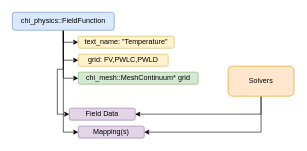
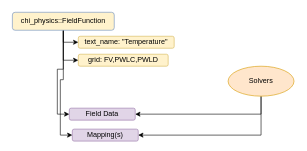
  <mxCell id="0" />
  <mxCell id="1" parent="0" />
  <mxCell id="2" style="edgeStyle=orthogonalEdgeStyle;rounded=0;orthogonalLoop=1;jettySize=auto;html=1;exitX=0.5;exitY=1;exitDx=0;exitDy=0;entryX=0;entryY=0.5;entryDx=0;entryDy=0;" edge="1" parent="1" source="7" target="8"><mxGeometry relative="1" as="geometry"><Array as="points"><mxPoint x="105" y="70" /></Array></mxGeometry></mxCell>
  <mxCell id="3" style="edgeStyle=orthogonalEdgeStyle;rounded=0;orthogonalLoop=1;jettySize=auto;html=1;exitX=0.5;exitY=1;exitDx=0;exitDy=0;entryX=0;entryY=0.5;entryDx=0;entryDy=0;" edge="1" parent="1" source="7" target="9"><mxGeometry relative="1" as="geometry" /></mxCell>
- <mxCell id="4" style="edgeStyle=orthogonalEdgeStyle;rounded=0;orthogonalLoop=1;jettySize=auto;html=1;exitX=0.5;exitY=1;exitDx=0;exitDy=0;entryX=0;entryY=0.5;entryDx=0;entryDy=0;" edge="1" parent="1" source="7" target="10"><mxGeometry relative="1" as="geometry" /></mxCell>
  <mxCell id="5" style="edgeStyle=orthogonalEdgeStyle;rounded=0;orthogonalLoop=1;jettySize=auto;html=1;exitX=0.5;exitY=1;exitDx=0;exitDy=0;entryX=0;entryY=0.5;entryDx=0;entryDy=0;" edge="1" parent="1" source="7" target="11"><mxGeometry relative="1" as="geometry" /></mxCell>
  <mxCell id="6" style="edgeStyle=orthogonalEdgeStyle;rounded=0;orthogonalLoop=1;jettySize=auto;html=1;exitX=0.5;exitY=1;exitDx=0;exitDy=0;entryX=0;entryY=0.5;entryDx=0;entryDy=0;" edge="1" parent="1" source="7" target="12"><mxGeometry relative="1" as="geometry" /></mxCell>
- <mxCell id="7" value="chi_physics::FieldFunction" style="rounded=1;whiteSpace=wrap;html=1;fillColor=#dae8fc;strokeColor=#6c8ebf;" vertex="1" parent="1"><mxGeometry x="20" y="20" width="170" height="30" as="geometry" /></mxCell>
+ <mxCell id="7" value="chi_physics::FieldFunction" style="rounded=1;whiteSpace=wrap;html=1;fillColor=#fff2cc;strokeColor=#6c8ebf;" vertex="1" parent="1"><mxGeometry x="20" y="20" width="170" height="30" as="geometry" /></mxCell>
  <mxCell id="8" value="text_name: &quot;Temperature&quot;" style="rounded=1;whiteSpace=wrap;html=1;fillColor=#fff2cc;strokeColor=#d6b656;" vertex="1" parent="1"><mxGeometry x="130" y="60" width="160" height="20" as="geometry" /></mxCell>
  <mxCell id="9" value="grid: FV,PWLC,PWLD&lt;br&gt;" style="rounded=1;whiteSpace=wrap;html=1;fillColor=#fff2cc;strokeColor=#d6b656;" vertex="1" parent="1"><mxGeometry x="130" y="90" width="150" height="20" as="geometry" /></mxCell>
- <mxCell id="10" value="&lt;div style=&quot;text-align: left&quot;&gt;&lt;span&gt;chi_mesh&lt;/span&gt;&lt;span&gt;::&lt;/span&gt;&lt;span&gt;MeshContinuum&lt;/span&gt;&lt;span&gt;*&amp;nbsp;&lt;/span&gt;&lt;span&gt;grid&lt;/span&gt;&lt;/div&gt;" style="rounded=1;whiteSpace=wrap;html=1;fillColor=#d5e8d4;strokeColor=#82b366;" vertex="1" parent="1"><mxGeometry x="130" y="120" width="200" height="20" as="geometry" /></mxCell>
  <mxCell id="11" value="&lt;div style=&quot;text-align: left&quot;&gt;Field Data&lt;/div&gt;" style="rounded=1;whiteSpace=wrap;html=1;fillColor=#e1d5e7;strokeColor=#9673a6;" vertex="1" parent="1"><mxGeometry x="115" y="180" width="110" height="20" as="geometry" /></mxCell>
- <mxCell id="12" value="&lt;div style=&quot;text-align: left&quot;&gt;Mapping(s)&lt;/div&gt;" style="rounded=1;whiteSpace=wrap;html=1;fillColor=#e1d5e7;strokeColor=#9673a6;" vertex="1" parent="1"><mxGeometry x="130" y="210" width="110" height="20" as="geometry" /></mxCell>
+ <mxCell id="12" value="&lt;div style=&quot;text-align: left&quot;&gt;Mapping(s)&lt;/div&gt;" style="rounded=1;whiteSpace=wrap;html=1;fillColor=#e1d5e7;strokeColor=#9673a6;" vertex="1" parent="1"><mxGeometry x="120" y="215" width="110" height="20" as="geometry" /></mxCell>
  <mxCell id="13" style="edgeStyle=orthogonalEdgeStyle;rounded=0;orthogonalLoop=1;jettySize=auto;html=1;exitX=0.5;exitY=1;exitDx=0;exitDy=0;entryX=1;entryY=0.5;entryDx=0;entryDy=0;" edge="1" parent="1" source="15" target="11"><mxGeometry relative="1" as="geometry" /></mxCell>
  <mxCell id="14" style="edgeStyle=orthogonalEdgeStyle;rounded=0;orthogonalLoop=1;jettySize=auto;html=1;exitX=0.5;exitY=1;exitDx=0;exitDy=0;entryX=1;entryY=0.5;entryDx=0;entryDy=0;" edge="1" parent="1" source="15" target="12"><mxGeometry relative="1" as="geometry" /></mxCell>
- <mxCell id="15" value="&lt;div style=&quot;text-align: left&quot;&gt;Solvers&lt;/div&gt;" style="rounded=1;whiteSpace=wrap;html=1;fillColor=#ffe6cc;strokeColor=#d79b00;" vertex="1" parent="1"><mxGeometry x="380" y="110" width="110" height="50" as="geometry" /></mxCell>
+ <mxCell id="15" value="&lt;div style=&quot;text-align: left&quot;&gt;Solvers&lt;/div&gt;" style="ellipse;whiteSpace=wrap;html=1;fillColor=#ffe6cc;strokeColor=#d79b00;" vertex="1" parent="1"><mxGeometry x="380" y="110" width="110" height="50" as="geometry" /></mxCell>
